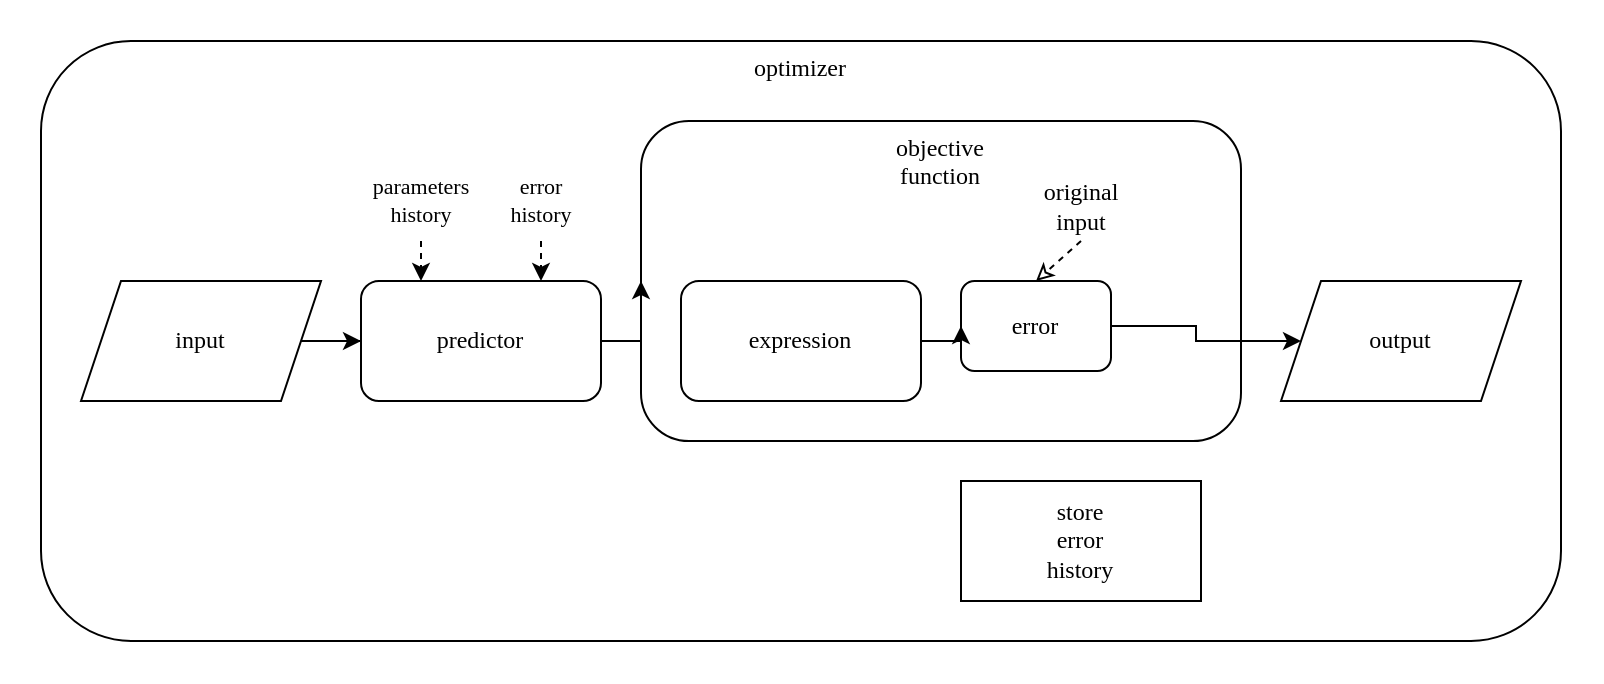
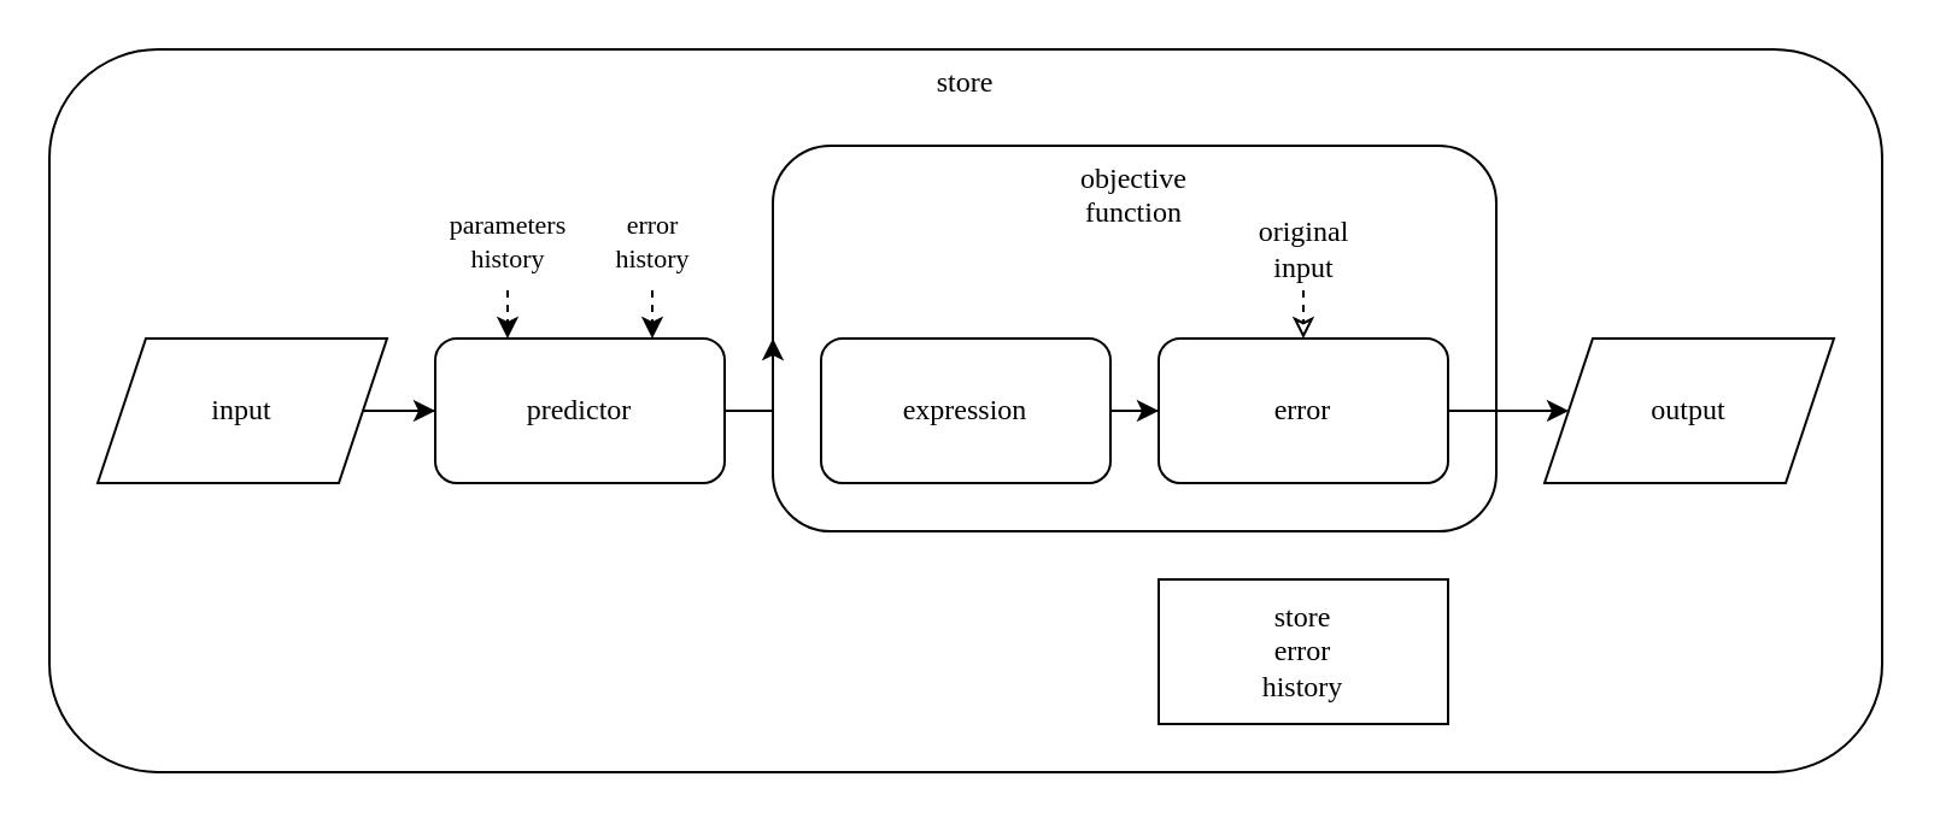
  <mxCell id="0" />
  <mxCell id="1" parent="0" />
- <mxCell id="2" value="&lt;div&gt;optimizer&lt;/div&gt;" style="rounded=1;whiteSpace=wrap;html=1;fontFamily=Jetbrains Mono;fillColor=none;verticalAlign=top;align=center;labelPosition=center;verticalLabelPosition=middle;spacing=2;spacingLeft=0;spacingTop=0;fontSize=12;fontColor=light-dark(#000000,#FFFFFF);fillOpacity=0;strokeColor=default;" parent="1" vertex="1"><mxGeometry x="20" y="20" width="760" height="300" as="geometry" /></mxCell>
+ <mxCell id="2" value="&lt;div&gt;store&lt;/div&gt;" style="rounded=1;whiteSpace=wrap;html=1;fontFamily=Jetbrains Mono;fillColor=none;verticalAlign=top;align=center;labelPosition=center;verticalLabelPosition=middle;spacing=2;spacingLeft=0;spacingTop=0;fontSize=12;fontColor=light-dark(#000000,#FFFFFF);fillOpacity=0;strokeColor=default;" parent="1" vertex="1"><mxGeometry x="20" y="20" width="760" height="300" as="geometry" /></mxCell>
  <mxCell id="3" value="&lt;div&gt;objective&lt;/div&gt;&lt;div&gt;function&lt;/div&gt;" style="rounded=1;whiteSpace=wrap;html=1;fontFamily=Jetbrains Mono;fillColor=none;verticalAlign=top;fontSize=12;fontColor=light-dark(#000000,#FFFFFF);fillOpacity=0;" parent="1" vertex="1"><mxGeometry x="320" y="60" width="300" height="160" as="geometry" /></mxCell>
  <mxCell id="4" style="edgeStyle=orthogonalEdgeStyle;rounded=1;orthogonalLoop=1;jettySize=auto;html=1;exitX=0.5;exitY=1;exitDx=0;exitDy=0;fontFamily=Jetbrains Mono;fontSize=12;fontColor=light-dark(#000000,#FFFFFF);fillOpacity=0;" parent="1" edge="1"><mxGeometry relative="1" as="geometry"><mxPoint x="496" y="310" as="sourcePoint" /><mxPoint x="496" y="310" as="targetPoint" /></mxGeometry></mxCell>
  <mxCell id="5" value="" style="edgeStyle=orthogonalEdgeStyle;rounded=0;orthogonalLoop=1;jettySize=auto;html=1;" parent="1" source="6" target="8" edge="1"><mxGeometry relative="1" as="geometry" /></mxCell>
  <mxCell id="6" value="expression" style="rounded=1;whiteSpace=wrap;html=1;fontFamily=Jetbrains Mono;fontSize=12;fontColor=light-dark(#000000,#FFFFFF);fillOpacity=0;" parent="1" vertex="1"><mxGeometry x="340" y="140" width="120" height="60" as="geometry" /></mxCell>
  <mxCell id="7" value="" style="edgeStyle=orthogonalEdgeStyle;rounded=0;orthogonalLoop=1;jettySize=auto;html=1;" parent="1" source="8" target="13" edge="1"><mxGeometry relative="1" as="geometry" /></mxCell>
- <mxCell id="8" value="error" style="rounded=1;whiteSpace=wrap;html=1;fontFamily=Jetbrains Mono;fontSize=12;fontColor=light-dark(#000000,#FFFFFF);fillOpacity=0;" parent="1" vertex="1"><mxGeometry x="480" y="140" width="75" height="45" as="geometry" /></mxCell>
+ <mxCell id="8" value="error" style="rounded=1;whiteSpace=wrap;html=1;fontFamily=Jetbrains Mono;fontSize=12;fontColor=light-dark(#000000,#FFFFFF);fillOpacity=0;" parent="1" vertex="1"><mxGeometry x="480" y="140" width="120" height="60" as="geometry" /></mxCell>
  <mxCell id="9" value="&lt;div&gt;store&lt;/div&gt;&lt;div&gt;error&lt;/div&gt;&lt;div&gt;history&lt;/div&gt;" style="rounded=0;whiteSpace=wrap;html=1;fontFamily=Jetbrains Mono;fontSize=12;fontColor=light-dark(#000000,#FFFFFF);fillOpacity=0;" parent="1" vertex="1"><mxGeometry x="480" y="240" width="120" height="60" as="geometry" /></mxCell>
  <mxCell id="10" value="original&lt;br&gt;input" style="endArrow=classic;rounded=1;verticalAlign=bottom;align=center;html=1;fontFamily=Jetbrains Mono;entryX=0.5;entryY=0;entryDx=0;entryDy=0;dashed=1;fontSize=12;fontColor=light-dark(#000000,#FFFFFF);fillOpacity=0;" parent="1" target="8" edge="1"><mxGeometry x="-1" width="50" height="50" relative="1" as="geometry"><mxPoint x="540" y="120" as="sourcePoint" /><mxPoint x="625" y="210" as="targetPoint" /><mxPoint as="offset" /></mxGeometry></mxCell>
  <mxCell id="11" value="" style="edgeStyle=orthogonalEdgeStyle;rounded=0;orthogonalLoop=1;jettySize=auto;html=1;" parent="1" source="12" target="15" edge="1"><mxGeometry relative="1" as="geometry" /></mxCell>
  <mxCell id="12" value="input" style="shape=parallelogram;perimeter=parallelogramPerimeter;whiteSpace=wrap;html=1;fixedSize=1;fontSize=12;fontColor=light-dark(#000000,#FFFFFF);fillOpacity=0;fontFamily=Jetbrains Mono;" parent="1" vertex="1"><mxGeometry x="40" y="140" width="120" height="60" as="geometry" /></mxCell>
  <mxCell id="13" value="output" style="shape=parallelogram;perimeter=parallelogramPerimeter;whiteSpace=wrap;html=1;fixedSize=1;fontSize=12;fontColor=light-dark(#000000,#FFFFFF);fillOpacity=0;fontFamily=Jetbrains Mono;" parent="1" vertex="1"><mxGeometry x="640" y="140" width="120" height="60" as="geometry" /></mxCell>
  <mxCell id="14" value="" style="edgeStyle=orthogonalEdgeStyle;rounded=0;orthogonalLoop=1;jettySize=auto;html=1;" parent="1" source="15" target="3" edge="1"><mxGeometry relative="1" as="geometry" /></mxCell>
  <mxCell id="15" value="&lt;div&gt;predictor&lt;/div&gt;" style="rounded=1;whiteSpace=wrap;html=1;fontFamily=Jetbrains Mono;fontSize=12;fontColor=light-dark(#000000,#FFFFFF);fillOpacity=0;" parent="1" vertex="1"><mxGeometry x="180" y="140" width="120" height="60" as="geometry" /></mxCell>
  <mxCell id="16" value="&lt;div&gt;error&lt;/div&gt;&lt;div&gt;history&lt;/div&gt;" style="endArrow=classic;html=1;rounded=0;entryX=0.75;entryY=0;entryDx=0;entryDy=0;labelBackgroundColor=none;fontFamily=Jetbrains Mono;dashed=1;" edge="1" parent="1" target="15"><mxGeometry x="-1" y="-20" width="50" height="50" relative="1" as="geometry"><mxPoint x="270" y="120" as="sourcePoint" /><mxPoint x="280" y="60" as="targetPoint" /><mxPoint x="20" y="-20" as="offset" /></mxGeometry></mxCell>
  <mxCell id="17" value="&lt;div&gt;parameters&lt;/div&gt;&lt;div&gt;history&lt;/div&gt;" style="endArrow=classic;html=1;rounded=0;labelBackgroundColor=none;entryX=0.25;entryY=0;entryDx=0;entryDy=0;fontFamily=Jetbrains Mono;dashed=1;" edge="1" parent="1" target="15"><mxGeometry x="-1" y="-20" width="50" height="50" relative="1" as="geometry"><mxPoint x="210" y="120" as="sourcePoint" /><mxPoint x="200" y="130" as="targetPoint" /><mxPoint x="20" y="-20" as="offset" /></mxGeometry></mxCell>
